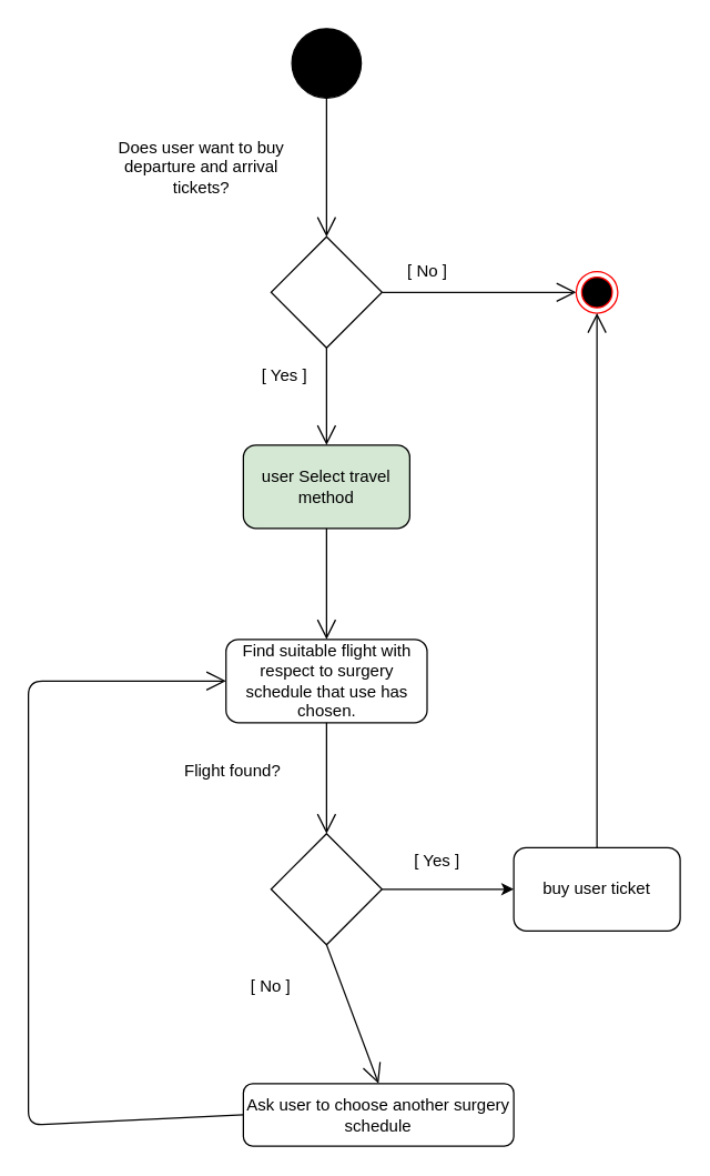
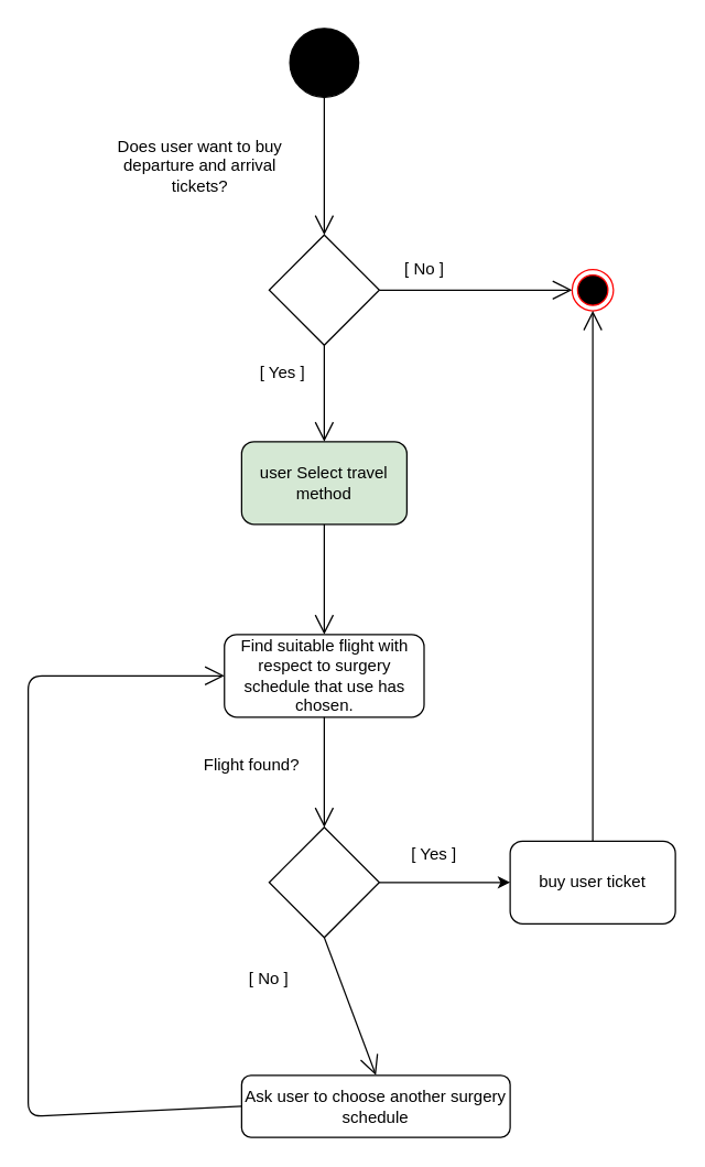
  <mxCell id="0" />
  <mxCell id="1" parent="0" />
  <mxCell id="2" value="" style="ellipse;whiteSpace=wrap;html=1;aspect=fixed;fillColor=#000000;" parent="1" vertex="1"><mxGeometry x="210" y="20" width="50" height="50" as="geometry" /></mxCell>
  <mxCell id="3" value="" style="endArrow=open;endFill=1;endSize=12;html=1;exitX=0.5;exitY=1;exitDx=0;exitDy=0;entryX=0.5;entryY=0;entryDx=0;entryDy=0;" parent="1" source="2" target="5" edge="1"><mxGeometry width="160" relative="1" as="geometry"><mxPoint x="230" y="300" as="sourcePoint" /><mxPoint x="235" y="340" as="targetPoint" /></mxGeometry></mxCell>
  <mxCell id="4" value="Does user want to buy departure and arrival tickets?" style="text;html=1;strokeColor=none;fillColor=none;align=center;verticalAlign=middle;whiteSpace=wrap;rounded=0;" parent="1" vertex="1"><mxGeometry x="80" y="105" width="130" height="30" as="geometry" /></mxCell>
  <mxCell id="5" value="" style="rhombus;whiteSpace=wrap;html=1;fillColor=#FFFFFF;" parent="1" vertex="1"><mxGeometry x="195" y="170" width="80" height="80" as="geometry" /></mxCell>
  <mxCell id="6" value="" style="endArrow=open;endFill=1;endSize=12;html=1;exitX=1;exitY=0.5;exitDx=0;exitDy=0;" parent="1" source="5" target="8" edge="1"><mxGeometry width="160" relative="1" as="geometry"><mxPoint x="300" y="340" as="sourcePoint" /><mxPoint x="350" y="340" as="targetPoint" /></mxGeometry></mxCell>
  <mxCell id="7" value="[ No ]" style="text;html=1;strokeColor=none;fillColor=none;align=center;verticalAlign=middle;whiteSpace=wrap;rounded=0;" parent="1" vertex="1"><mxGeometry x="287.5" y="185" width="40" height="20" as="geometry" /></mxCell>
  <mxCell id="8" value="" style="ellipse;html=1;shape=endState;fillColor=#000000;strokeColor=#ff0000;" parent="1" vertex="1"><mxGeometry x="415" y="195" width="30" height="30" as="geometry" /></mxCell>
  <mxCell id="9" value="" style="endArrow=open;endFill=1;endSize=12;html=1;exitX=0.5;exitY=1;exitDx=0;exitDy=0;entryX=0.5;entryY=0;entryDx=0;entryDy=0;" parent="1" source="23" target="11" edge="1"><mxGeometry width="160" relative="1" as="geometry"><mxPoint x="230" y="440" as="sourcePoint" /><mxPoint x="235" y="470" as="targetPoint" /></mxGeometry></mxCell>
  <mxCell id="10" value="[ Yes ]" style="text;html=1;strokeColor=none;fillColor=none;align=center;verticalAlign=middle;whiteSpace=wrap;rounded=0;" parent="1" vertex="1"><mxGeometry x="185" y="260" width="40" height="20" as="geometry" /></mxCell>
  <mxCell id="11" value="Find suitable flight with respect to surgery schedule that use has chosen." style="rounded=1;whiteSpace=wrap;html=1;fillColor=#FFFFFF;" parent="1" vertex="1"><mxGeometry x="162.5" y="460" width="145" height="60" as="geometry" /></mxCell>
  <mxCell id="12" value="" style="rhombus;whiteSpace=wrap;html=1;fillColor=#FFFFFF;" parent="1" vertex="1"><mxGeometry x="195" y="600" width="80" height="80" as="geometry" /></mxCell>
  <mxCell id="13" value="" style="endArrow=open;endFill=1;endSize=12;html=1;exitX=0.5;exitY=1;exitDx=0;exitDy=0;entryX=0.5;entryY=0;entryDx=0;entryDy=0;" parent="1" source="11" target="12" edge="1"><mxGeometry width="160" relative="1" as="geometry"><mxPoint x="-20" y="580" as="sourcePoint" /><mxPoint x="140" y="580" as="targetPoint" /></mxGeometry></mxCell>
- <mxCell id="14" value="Flight found?" style="text;html=1;strokeColor=none;fillColor=none;align=center;verticalAlign=middle;whiteSpace=wrap;rounded=0;" parent="1" vertex="1"><mxGeometry x="130" y="540" width="75" height="30" as="geometry" /></mxCell>
+ <mxCell id="14" value="Flight found?" style="text;html=1;strokeColor=none;fillColor=none;align=center;verticalAlign=middle;whiteSpace=wrap;rounded=0;" parent="1" vertex="1"><mxGeometry x="145" y="540" width="75" height="30" as="geometry" /></mxCell>
  <mxCell id="15" value="" style="endArrow=classic;html=1;exitX=1;exitY=0.5;exitDx=0;exitDy=0;entryX=0;entryY=0.5;entryDx=0;entryDy=0;" parent="1" source="12" target="16" edge="1"><mxGeometry width="50" height="50" relative="1" as="geometry"><mxPoint x="310" y="640" as="sourcePoint" /><mxPoint x="370" y="640" as="targetPoint" /></mxGeometry></mxCell>
  <mxCell id="16" value="buy user ticket" style="rounded=1;whiteSpace=wrap;html=1;fillColor=#FFFFFF;" parent="1" vertex="1"><mxGeometry x="370" y="610" width="120" height="60" as="geometry" /></mxCell>
  <mxCell id="17" value="[ Yes ]" style="text;html=1;strokeColor=none;fillColor=none;align=center;verticalAlign=middle;whiteSpace=wrap;rounded=0;" parent="1" vertex="1"><mxGeometry x="295" y="610" width="40" height="20" as="geometry" /></mxCell>
  <mxCell id="18" value="" style="endArrow=open;endFill=1;endSize=12;html=1;exitX=0.5;exitY=0;exitDx=0;exitDy=0;" parent="1" source="16" target="8" edge="1"><mxGeometry width="160" relative="1" as="geometry"><mxPoint x="390" y="540" as="sourcePoint" /><mxPoint x="550" y="540" as="targetPoint" /></mxGeometry></mxCell>
  <mxCell id="19" value="" style="endArrow=open;endFill=1;endSize=12;html=1;exitX=0.5;exitY=1;exitDx=0;exitDy=0;entryX=0.5;entryY=0;entryDx=0;entryDy=0;" parent="1" source="12" target="21" edge="1"><mxGeometry width="160" relative="1" as="geometry"><mxPoint x="250" y="770" as="sourcePoint" /><mxPoint x="235" y="760" as="targetPoint" /></mxGeometry></mxCell>
  <mxCell id="20" value="[ No ]" style="text;html=1;strokeColor=none;fillColor=none;align=center;verticalAlign=middle;whiteSpace=wrap;rounded=0;" parent="1" vertex="1"><mxGeometry x="175" y="700" width="40" height="20" as="geometry" /></mxCell>
  <mxCell id="21" value="Ask user to choose another surgery schedule" style="rounded=1;whiteSpace=wrap;html=1;fillColor=#FFFFFF;" parent="1" vertex="1"><mxGeometry x="175" y="780" width="195" height="45" as="geometry" /></mxCell>
  <mxCell id="22" value="" style="endArrow=open;endFill=1;endSize=12;html=1;exitX=0;exitY=0.5;exitDx=0;exitDy=0;entryX=0;entryY=0.5;entryDx=0;entryDy=0;" parent="1" source="21" target="11" edge="1"><mxGeometry width="160" relative="1" as="geometry"><mxPoint x="-60" y="750" as="sourcePoint" /><mxPoint x="50" y="500" as="targetPoint" /><Array as="points"><mxPoint x="20" y="810" /><mxPoint x="20" y="490" /></Array></mxGeometry></mxCell>
  <mxCell id="23" value="user Select travel method" style="rounded=1;whiteSpace=wrap;html=1;fillColor=#d5e8d4;" vertex="1" parent="1"><mxGeometry x="175" y="320" width="120" height="60" as="geometry" /></mxCell>
  <mxCell id="24" value="" style="endArrow=open;endFill=1;endSize=12;html=1;exitX=0.5;exitY=1;exitDx=0;exitDy=0;entryX=0.5;entryY=0;entryDx=0;entryDy=0;" edge="1" parent="1" source="5" target="23"><mxGeometry width="160" relative="1" as="geometry"><mxPoint x="-100" y="330" as="sourcePoint" /><mxPoint x="60" y="330" as="targetPoint" /></mxGeometry></mxCell>
